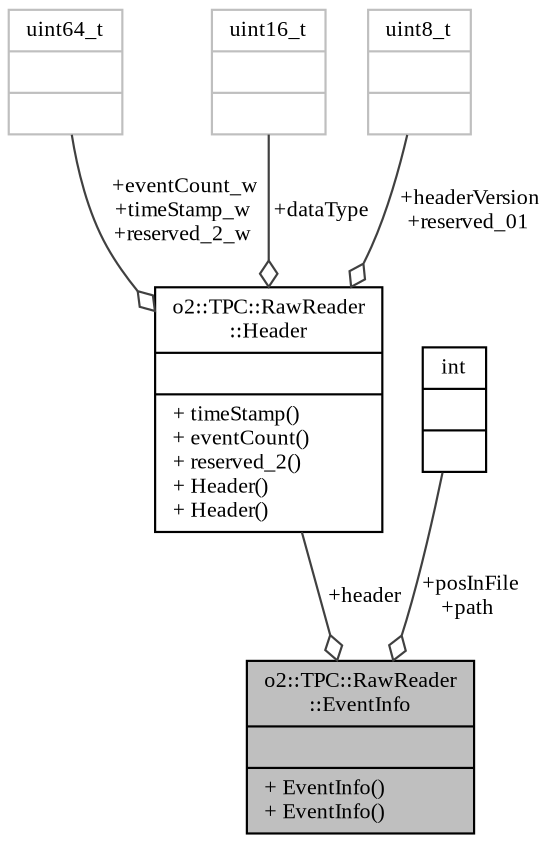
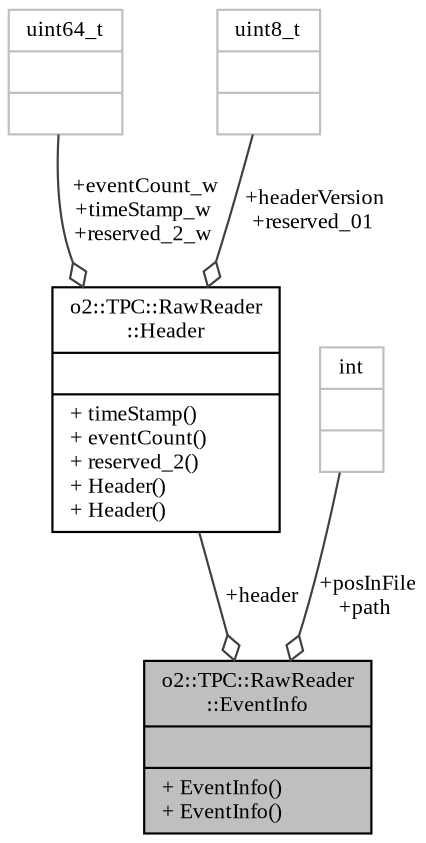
  digraph {
    fontname="Liberation Serif"
    node [color=grey75 fontname="Liberation Serif" fontsize=10 shape=record]
    edge [arrowhead=odiamond color=grey25 fontname="Liberation Serif" fontsize=10 labelfontname=Helvetica labelfontsize=10 style=solid]
    n1 [color=black fillcolor=grey75 fontcolor=black height=0.2 label="{o2::TPC::RawReader\l::EventInfo\n||+ EventInfo()\l+ EventInfo()\l}" style=filled width=0.4]
    n2 [color=black height=0.2 label="{o2::TPC::RawReader\l::Header\n||+ timeStamp()\l+ eventCount()\l+ reserved_2()\l+ Header()\l+ Header()\l}" width=0.4]
    n3 [height=0.2 label="{uint64_t\n||}" width=0.4]
-   n4 [height=0.2 label="{uint16_t\n||}" width=0.4]
    n5 [height=0.2 label="{uint8_t\n||}" width=0.4]
-   n6 [color=black height=0.2 label="{int\n||}" width=0.4]
+   n6 [height=0.2 label="{int\n||}" width=0.4]
    n2 -> n1 [label=" +header"]
    n3 -> n2 [label=" +eventCount_w\n+timeStamp_w\n+reserved_2_w"]
-   n4 -> n2 [label=" +dataType"]
    n5 -> n2 [label=" +headerVersion\n+reserved_01"]
    n6 -> n1 [label=" +posInFile\n+path"]
  }
